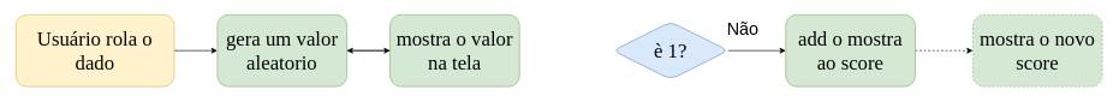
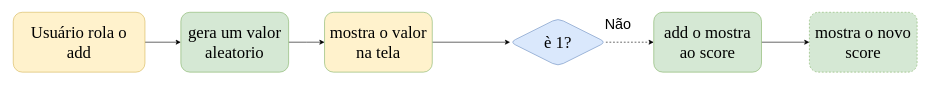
  <mxCell id="0" />
  <mxCell id="1" parent="0" />
  <mxCell id="2" value="" style="edgeStyle=orthogonalEdgeStyle;rounded=0;orthogonalLoop=1;jettySize=auto;html=1;" edge="1" parent="1" source="3" target="5"><mxGeometry relative="1" as="geometry" /></mxCell>
- <mxCell id="3" value="Usuário rola o&lt;br&gt;dado" style="rounded=1;html=1;fillColor=#fff2cc;strokeColor=#d6b656;fontColor=#000000;fontSize=28;whiteSpace=wrap;fontStyle=0;fontFamily=Tahoma;" vertex="1" parent="1"><mxGeometry x="20" y="20" width="220" height="100" as="geometry" /></mxCell>
+ <mxCell id="3" value="Usuário rola o&lt;br&gt;add" style="rounded=1;html=1;fillColor=#fff2cc;strokeColor=#d6b656;fontColor=#000000;fontSize=28;whiteSpace=wrap;fontStyle=0;fontFamily=Tahoma;" vertex="1" parent="1"><mxGeometry x="20" y="20" width="220" height="100" as="geometry" /></mxCell>
  <mxCell id="4" value="" style="edgeStyle=orthogonalEdgeStyle;rounded=0;orthogonalLoop=1;jettySize=auto;html=1;" edge="1" parent="1" source="5"><mxGeometry relative="1" as="geometry"><mxPoint x="540" y="70" as="targetPoint" /></mxGeometry></mxCell>
  <mxCell id="5" value="&lt;font color=&quot;#000000&quot;&gt;gera um valor aleatorio&lt;br&gt;&lt;/font&gt;" style="whiteSpace=wrap;html=1;fontSize=28;fillColor=#d5e8d4;strokeColor=#82b366;rounded=1;fontStyle=0;fontFamily=Tahoma;" vertex="1" parent="1"><mxGeometry x="300" y="20" width="180" height="100" as="geometry" /></mxCell>
- <mxCell id="6" value="" style="edgeStyle=orthogonalEdgeStyle;rounded=0;orthogonalLoop=1;jettySize=auto;html=1;" edge="1" parent="1" source="7" target="5"><mxGeometry relative="1" as="geometry" /></mxCell>
- <mxCell id="7" value="&lt;font color=&quot;#000000&quot;&gt;mostra o valor na tela&lt;br&gt;&lt;/font&gt;" style="whiteSpace=wrap;html=1;fontSize=28;fillColor=#d5e8d4;strokeColor=#82b366;rounded=1;fontStyle=0;fontFamily=Tahoma;" vertex="1" parent="1"><mxGeometry x="540" y="20" width="180" height="100" as="geometry" /></mxCell>
- <mxCell id="8" value="&lt;div&gt;&lt;font style=&quot;font-size: 24px;&quot;&gt;Não&lt;/font&gt;&lt;/div&gt;&lt;div&gt;&lt;font style=&quot;font-size: 24px;&quot;&gt;&lt;br&gt;&lt;/font&gt;&lt;/div&gt;&lt;div&gt;&lt;font style=&quot;font-size: 24px;&quot;&gt;&lt;br&gt;&lt;/font&gt;&lt;/div&gt;" style="edgeStyle=orthogonalEdgeStyle;rounded=0;orthogonalLoop=1;jettySize=auto;html=1;labelBackgroundColor=none;" edge="1" parent="1" source="9" target="11"><mxGeometry x="-0.5" relative="1" as="geometry"><mxPoint as="offset" /></mxGeometry></mxCell>
+ <mxCell id="6" value="" style="edgeStyle=orthogonalEdgeStyle;rounded=0;orthogonalLoop=1;jettySize=auto;html=1;" edge="1" parent="1" source="7" target="9"><mxGeometry relative="1" as="geometry" /></mxCell>
+ <mxCell id="7" value="&lt;font color=&quot;#000000&quot;&gt;mostra o valor na tela&lt;br&gt;&lt;/font&gt;" style="whiteSpace=wrap;html=1;fontSize=28;fillColor=#fff2cc;strokeColor=#82b366;rounded=1;fontStyle=0;fontFamily=Tahoma;" vertex="1" parent="1"><mxGeometry x="540" y="20" width="180" height="100" as="geometry" /></mxCell>
+ <mxCell id="8" value="&lt;div&gt;&lt;font style=&quot;font-size: 24px;&quot;&gt;Não&lt;/font&gt;&lt;/div&gt;&lt;div&gt;&lt;font style=&quot;font-size: 24px;&quot;&gt;&lt;br&gt;&lt;/font&gt;&lt;/div&gt;&lt;div&gt;&lt;font style=&quot;font-size: 24px;&quot;&gt;&lt;br&gt;&lt;/font&gt;&lt;/div&gt;" style="edgeStyle=orthogonalEdgeStyle;rounded=0;orthogonalLoop=1;jettySize=auto;html=1;labelBackgroundColor=none;dashed=1;" edge="1" parent="1" source="9" target="11"><mxGeometry x="-0.5" relative="1" as="geometry"><mxPoint as="offset" /></mxGeometry></mxCell>
  <mxCell id="9" value="&lt;font color=&quot;#000000&quot;&gt;è 1?&lt;br&gt;&lt;/font&gt;" style="rhombus;whiteSpace=wrap;html=1;fontSize=28;fillColor=#dae8fc;strokeColor=#6c8ebf;rounded=1;fontStyle=0;fontFamily=Tahoma;" vertex="1" parent="1"><mxGeometry x="850" y="30" width="160" height="80" as="geometry" /></mxCell>
- <mxCell id="10" value="" style="edgeStyle=orthogonalEdgeStyle;rounded=0;orthogonalLoop=1;jettySize=auto;html=1;dashed=1;" edge="1" parent="1" source="11" target="12"><mxGeometry relative="1" as="geometry" /></mxCell>
+ <mxCell id="10" value="" style="edgeStyle=orthogonalEdgeStyle;rounded=0;orthogonalLoop=1;jettySize=auto;html=1;" edge="1" parent="1" source="11" target="12"><mxGeometry relative="1" as="geometry" /></mxCell>
  <mxCell id="11" value="&lt;font color=&quot;#000000&quot;&gt;add o mostra ao score&lt;br&gt;&lt;/font&gt;" style="whiteSpace=wrap;html=1;fontSize=28;fillColor=#d5e8d4;strokeColor=#82b366;rounded=1;fontStyle=0;fontFamily=Tahoma;" vertex="1" parent="1"><mxGeometry x="1090" y="20" width="180" height="100" as="geometry" /></mxCell>
  <mxCell id="12" value="&lt;font color=&quot;#000000&quot;&gt;mostra o novo score&lt;br&gt;&lt;/font&gt;" style="whiteSpace=wrap;html=1;fontSize=28;fillColor=#d5e8d4;strokeColor=#82b366;rounded=1;fontStyle=0;fontFamily=Tahoma;dashed=1;" vertex="1" parent="1"><mxGeometry x="1350" y="20" width="180" height="100" as="geometry" /></mxCell>
